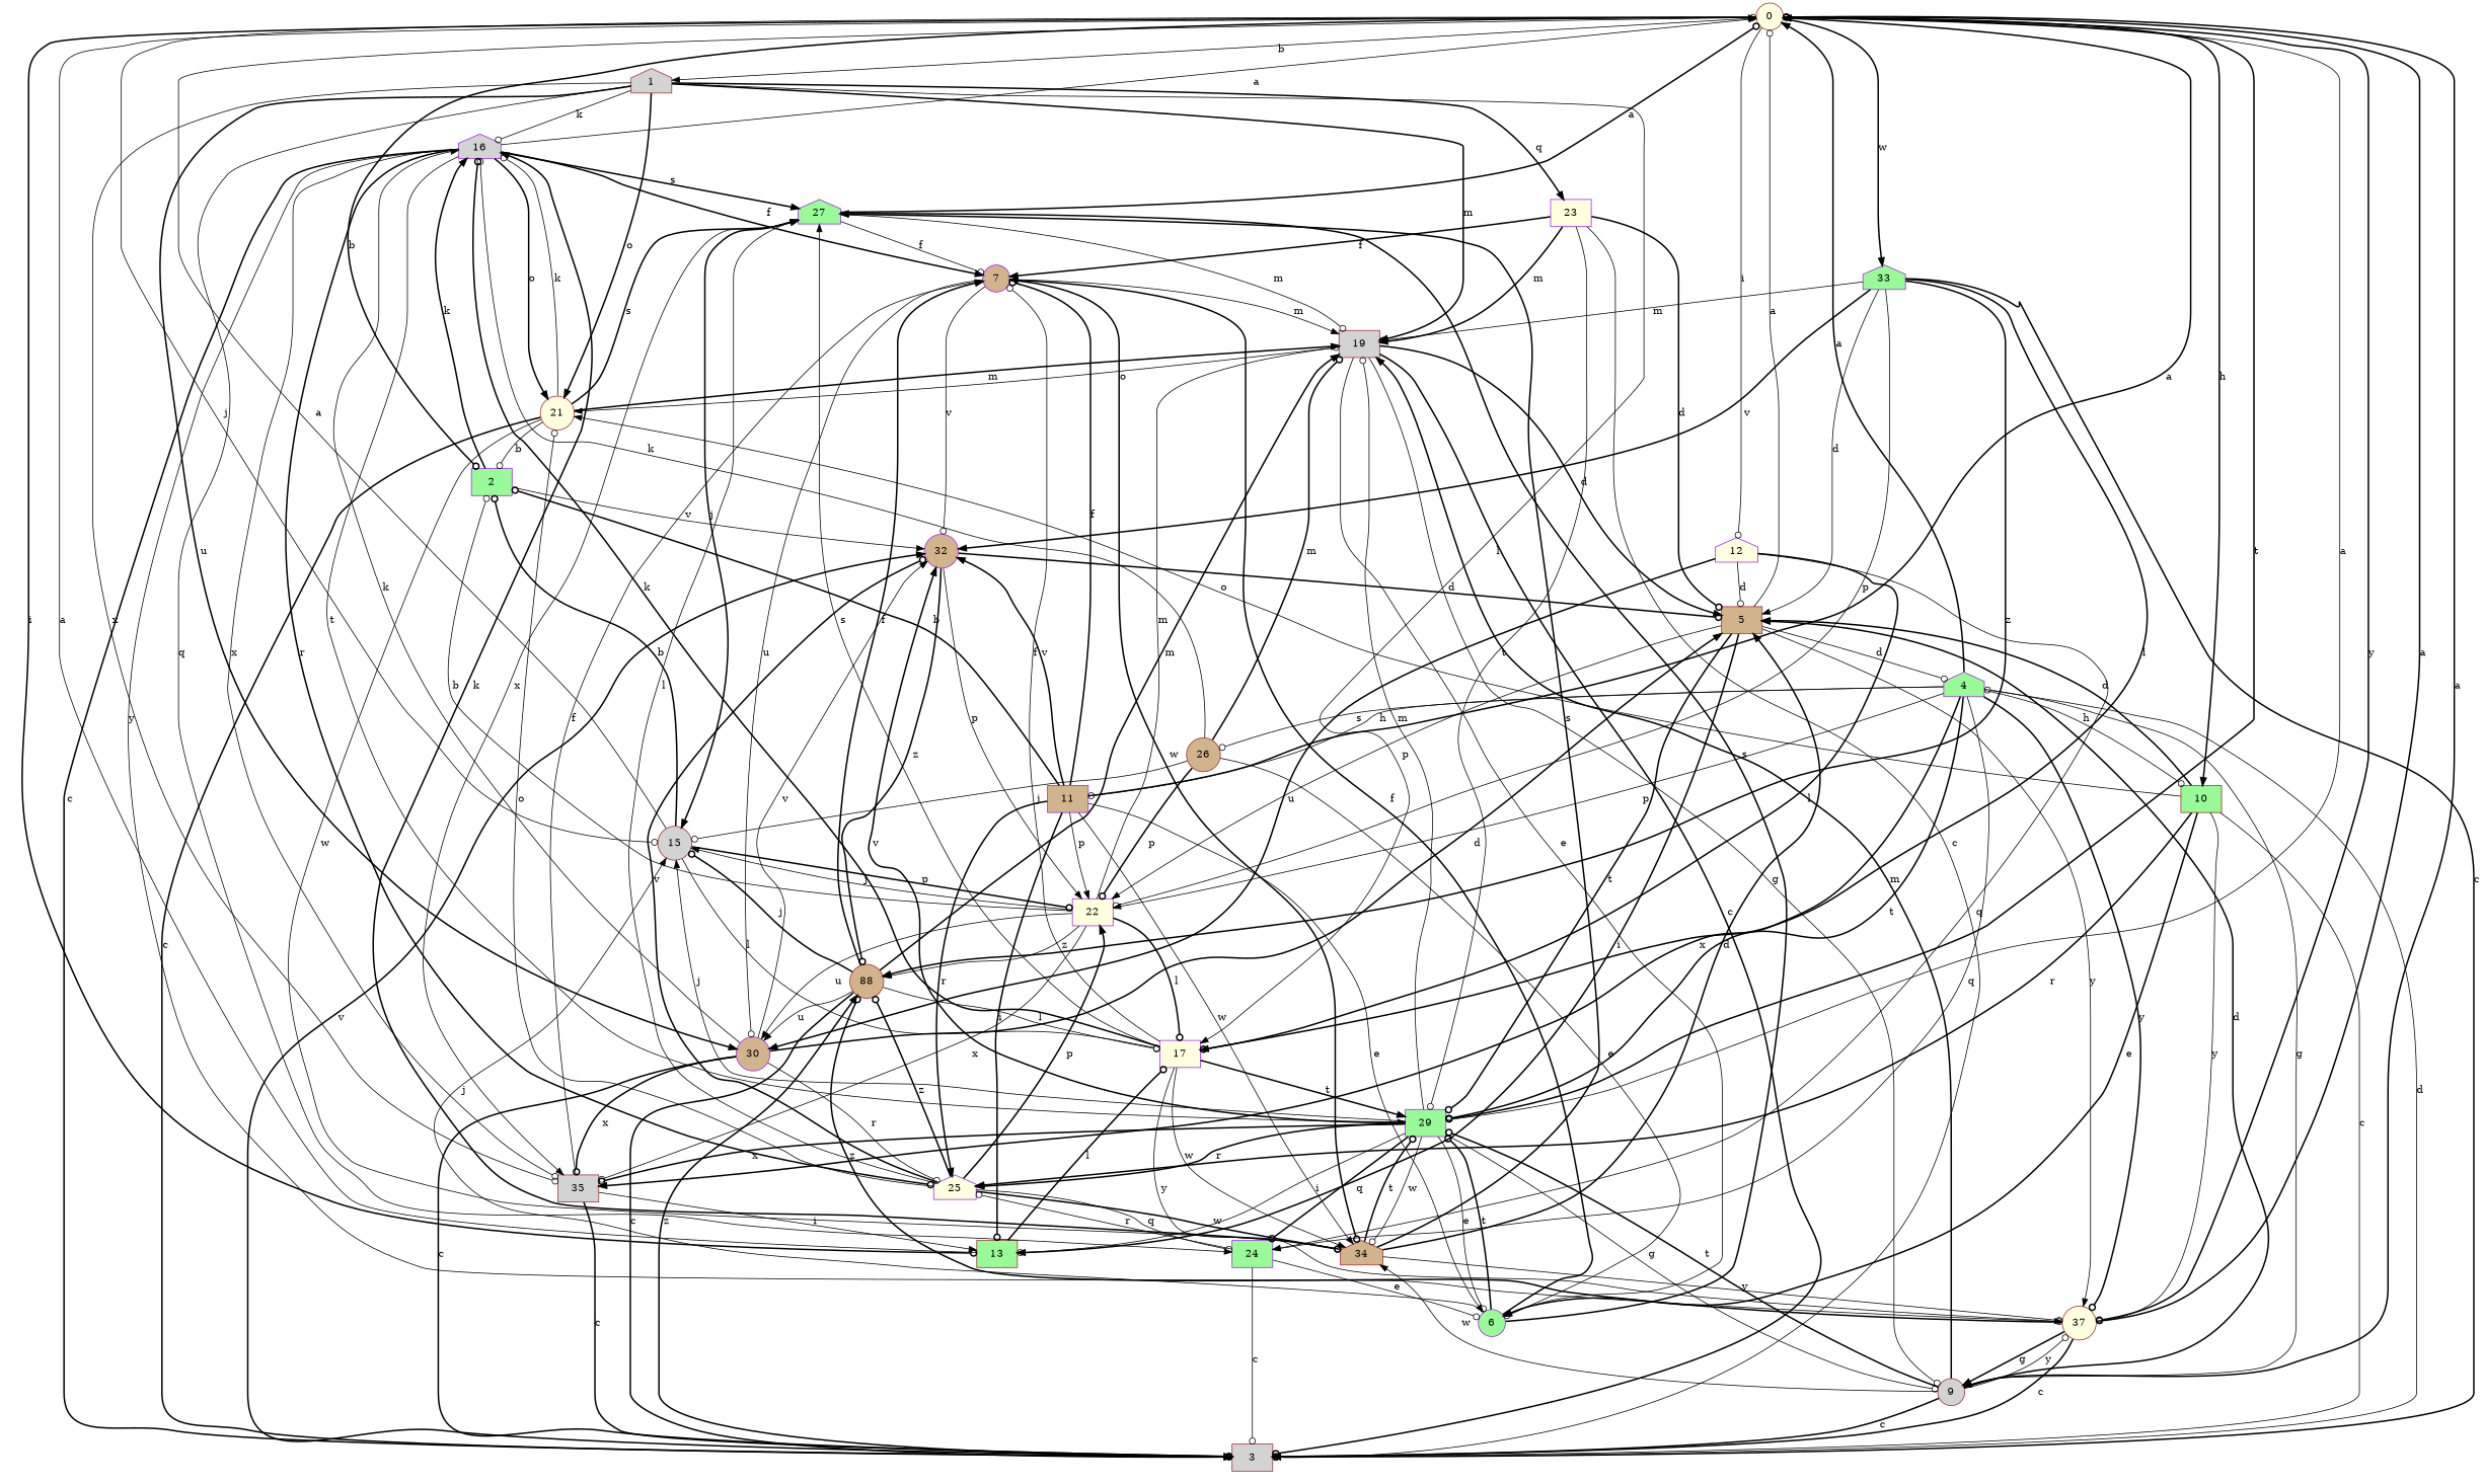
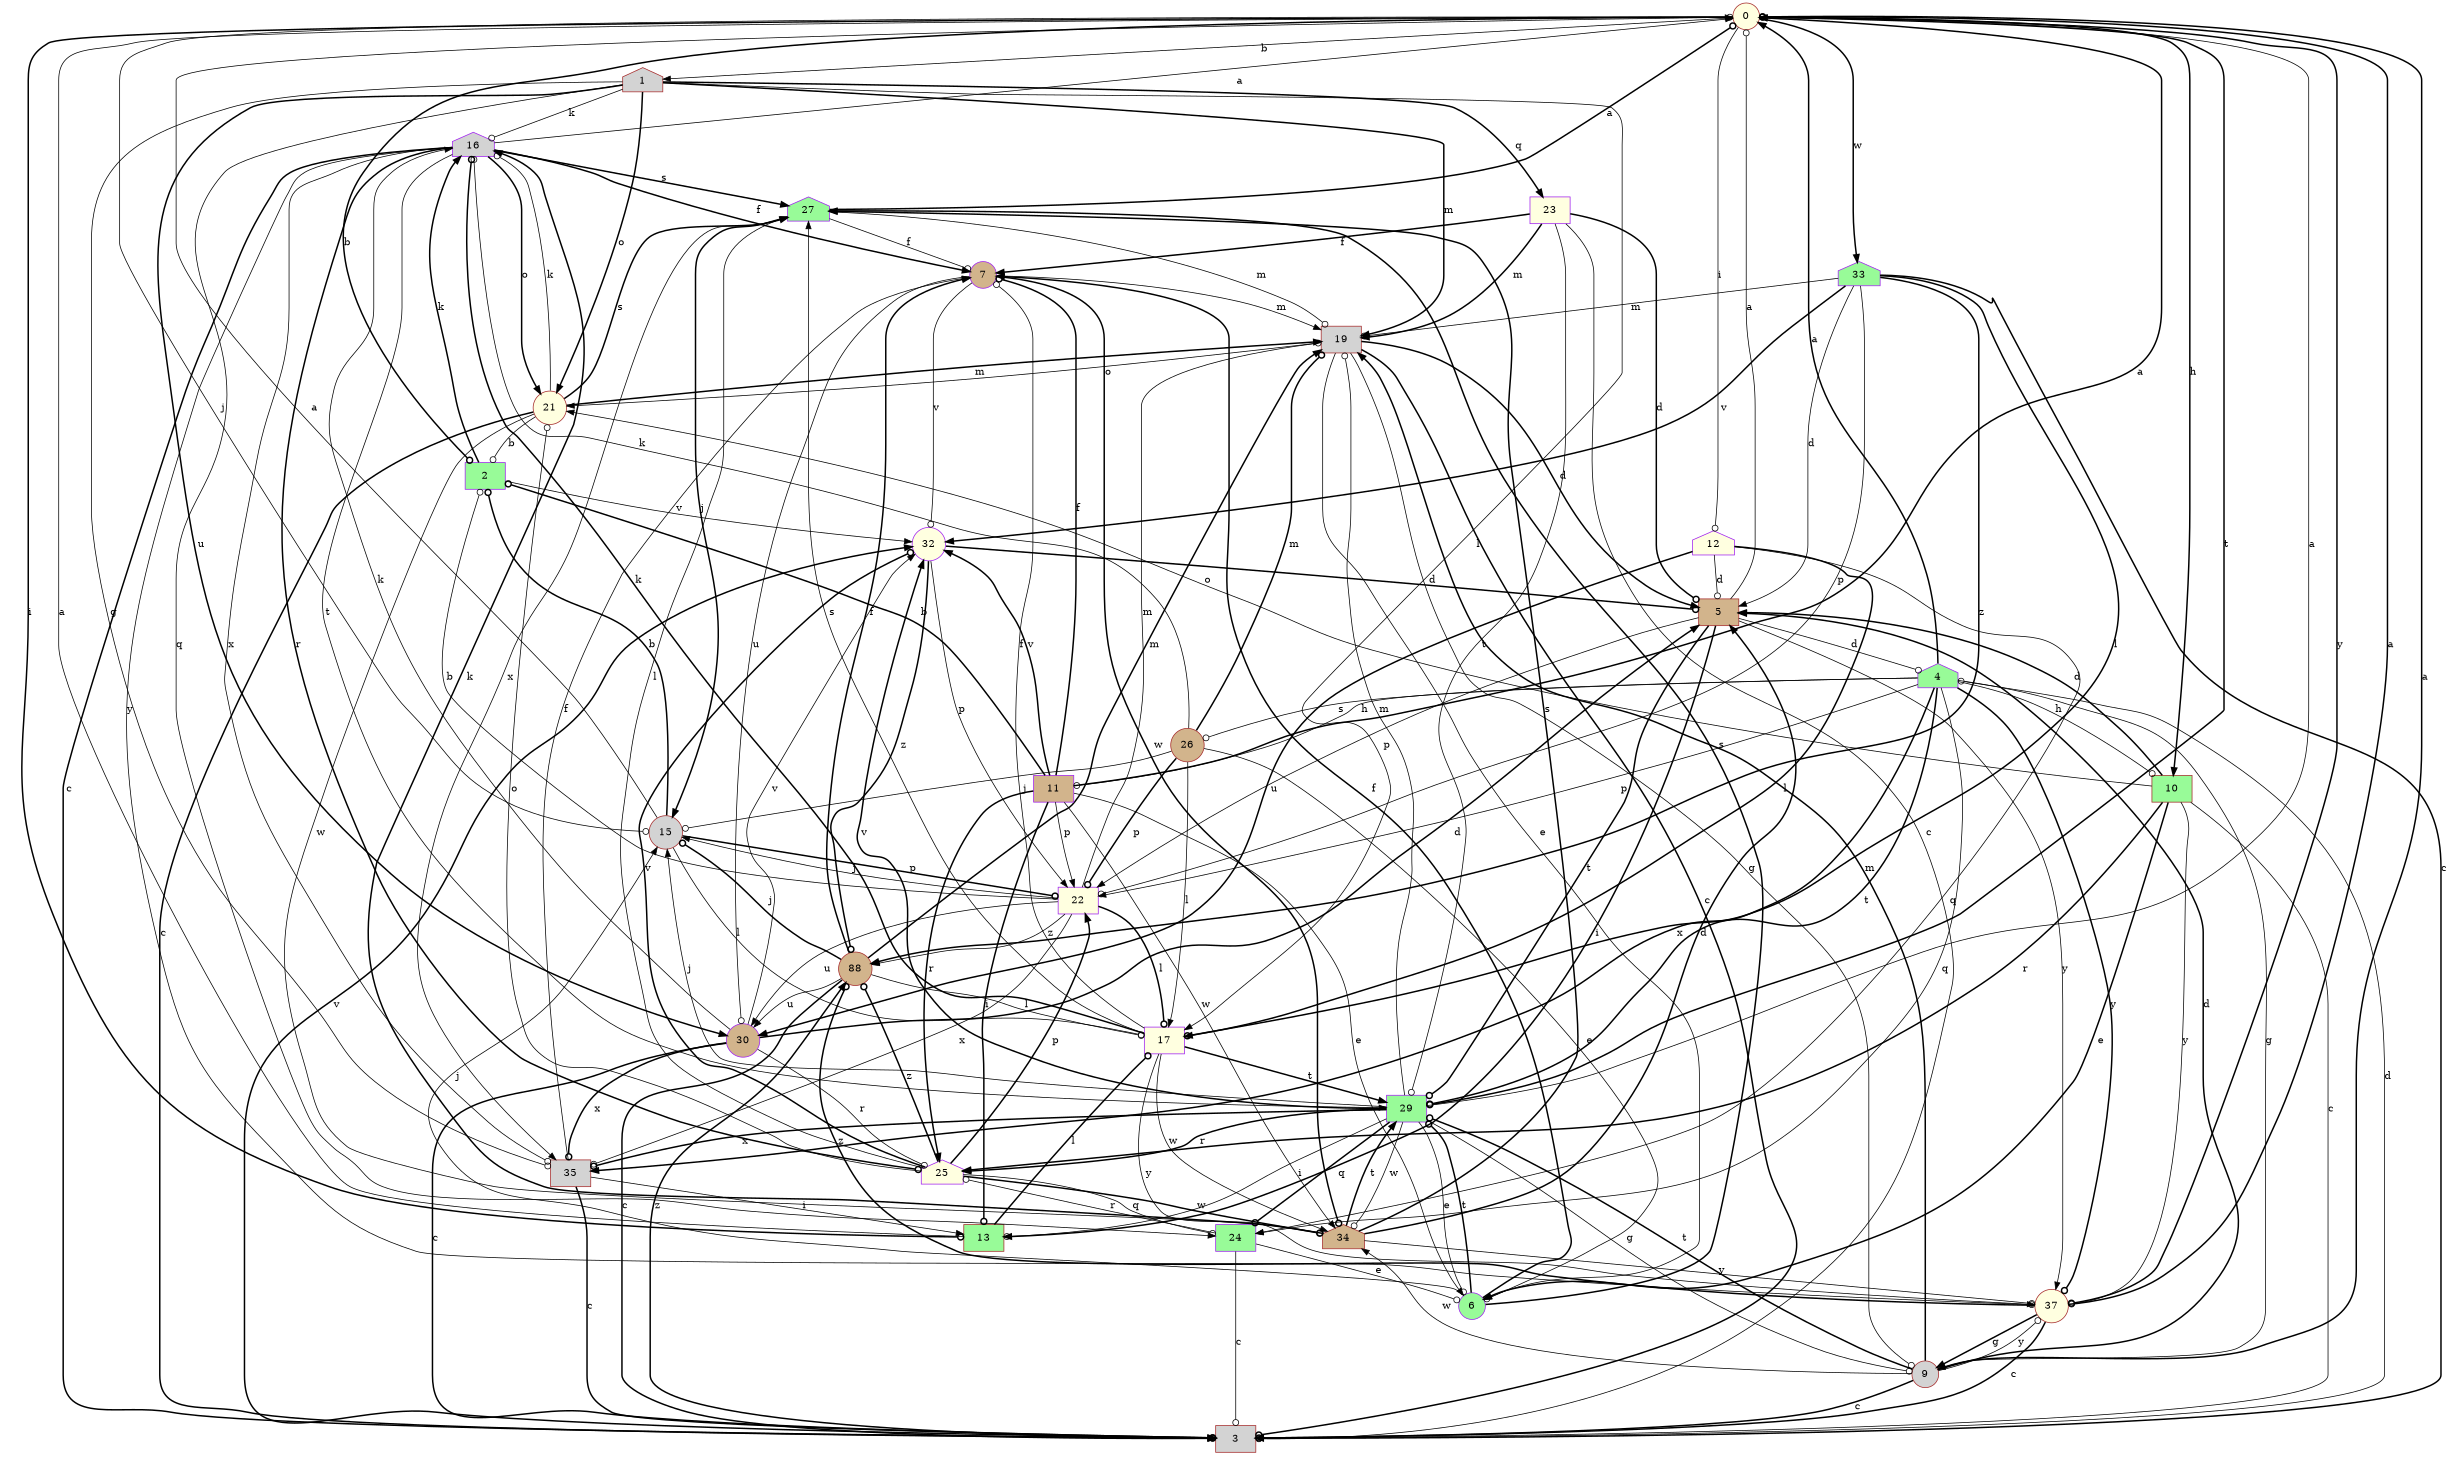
  strict digraph {
    node [color=purple fillcolor=lightyellow shape=box style=filled]
    edge [arrowhead=normal style=bold]
    0 [color=brown shape=circle]
    1 [color=brown fillcolor=lightgrey shape=house]
    2 [fillcolor=palegreen]
    10 [color=brown fillcolor=palegreen]
    12 [shape=house]
    13 [color=brown fillcolor=palegreen]
    15 [color=brown fillcolor=lightgrey shape=circle]
    29 [fillcolor=palegreen]
    33 [fillcolor=palegreen shape=house]
    37 [color=brown shape=circle]
    16 [fillcolor=lightgrey shape=house]
    17
    19 [color=brown fillcolor=lightgrey]
    21 [color=brown shape=circle]
    23
    24 [fillcolor=palegreen]
    30 [fillcolor=tan shape=circle]
    35 [color=brown fillcolor=lightgrey]
-   32 [fillcolor=tan shape=circle]
+   32 [shape=circle]
    3 [color=brown fillcolor=lightgrey]
    5 [color=brown fillcolor=tan]
    6 [fillcolor=palegreen shape=circle]
    25 [shape=house]
    22
    9 [color=brown fillcolor=lightgrey shape=circle]
    34 [color=brown fillcolor=tan shape=house]
    n27 [color=brown fillcolor=tan label=88 shape=circle]
    7 [fillcolor=tan shape=circle]
    27 [fillcolor=palegreen shape=house]
    4 [fillcolor=palegreen shape=house]
    11 [fillcolor=tan]
    26 [color=brown fillcolor=tan shape=circle]
    0 -> 1 [label=b style=solid]
    0 -> 2 [arrowhead=odot label=b]
    0 -> 10 [label=h]
    0 -> 12 [arrowhead=odot label=i style=solid]
    0 -> 13 [arrowhead=odot label=i]
    0 -> 15 [arrowhead=odot label=j style=solid]
    0 -> 29 [arrowhead=odot label=t]
    0 -> 33 [label=w]
    0 -> 37 [arrowhead=odot label=y]
    1 -> 16 [arrowhead=odot label=k style=solid]
    1 -> 17 [label=l style=solid]
    1 -> 19 [label=m]
    1 -> 21 [label=o]
    1 -> 23 [label=q]
    1 -> 24 [label=q style=solid]
    1 -> 30 [label=u]
-   1 -> 35 [arrowhead=odot label=x style=solid]
+   1 -> 35 [arrowhead=odot label=g style=solid]
    2 -> 16 [label=k]
    2 -> 32 [label=v style=solid]
    10 -> 37 [arrowhead=odot label=y style=solid]
    10 -> 21 [label=o style=solid]
    10 -> 3 [label=c style=solid]
    10 -> 5 [label=d]
    10 -> 6 [label=e]
    10 -> 25 [label=r]
    12 -> 17 [label=l]
    12 -> 24 [label=q style=solid]
    12 -> 30 [label=u]
    12 -> 5 [arrowhead=odot label=d style=solid]
    13 -> 0 [arrowhead=odot label=a style=solid]
    13 -> 17 [arrowhead=odot label=l]
    15 -> 0 [label=a style=solid]
    15 -> 2 [arrowhead=odot label=b]
    15 -> 17 [arrowhead=odot label=l style=solid]
    15 -> 22 [arrowhead=odot label=p]
    29 -> 0 [label=a style=solid]
    29 -> 13 [arrowhead=odot label=i style=solid]
    29 -> 15 [label=j style=solid]
    29 -> 19 [arrowhead=odot label=m style=solid]
    29 -> 24 [arrowhead=odot label=q]
    29 -> 35 [arrowhead=odot label=x]
    29 -> 32 [label=v]
    29 -> 6 [arrowhead=odot label=e style=solid]
    29 -> 25 [label=r]
    29 -> 9 [arrowhead=odot label=g style=solid]
    29 -> 34 [arrowhead=odot label=w style=solid]
    33 -> 17 [arrowhead=odot label=l]
    33 -> 19 [arrowhead=odot label=m style=solid]
    33 -> 32 [label=v]
    33 -> 3 [label=c]
    33 -> 5 [label=d style=solid]
    33 -> 22 [arrowhead=odot label=p style=solid]
    33 -> n27 [label=z]
    37 -> 0 [arrowhead=odot label=a]
    37 -> 3 [label=c]
    37 -> 9 [label=g]
    37 -> n27 [arrowhead=odot label=z]
    16 -> 0 [label=a style=solid]
    16 -> 29 [label=t style=solid]
    16 -> 37 [arrowhead=odot label=y style=solid]
    16 -> 21 [label=o]
    16 -> 35 [arrowhead=odot label=x style=solid]
    16 -> 3 [arrowhead=odot label=c]
    16 -> 25 [arrowhead=odot label=r]
    16 -> 7 [label=f]
    16 -> 27 [label=s]
    17 -> 29 [label=t]
    17 -> 37 [label=y style=solid]
    17 -> 16 [arrowhead=odot label=k]
    17 -> 34 [label=w style=solid]
    17 -> 7 [arrowhead=odot label=f style=solid]
    17 -> 27 [label=s style=solid]
    19 -> 21 [label=o style=solid]
    19 -> 3 [arrowhead=odot label=c]
    19 -> 5 [label=d]
    19 -> 6 [label=e style=solid]
    19 -> 9 [arrowhead=odot label=g style=solid]
    21 -> 2 [arrowhead=odot label=b style=solid]
    21 -> 16 [arrowhead=odot label=k style=solid]
    21 -> 19 [label=m]
    21 -> 3 [label=c]
    21 -> 34 [arrowhead=odot label=w style=solid]
    21 -> 27 [label=s]
    23 -> 29 [arrowhead=odot label=t style=solid]
    23 -> 19 [label=m]
    23 -> 3 [arrowhead=odot label=c style=solid]
    23 -> 5 [arrowhead=odot label=d]
    23 -> 7 [label=f]
    24 -> 3 [arrowhead=odot label=c style=solid]
    24 -> 6 [arrowhead=odot label=e style=solid]
    24 -> 25 [arrowhead=odot label=r style=solid]
    30 -> 16 [label=k style=solid]
    30 -> 35 [arrowhead=odot label=x]
    30 -> 32 [label=v style=solid]
    30 -> 3 [label=c]
    30 -> 5 [label=d]
    30 -> 25 [arrowhead=odot label=r style=solid]
    35 -> 13 [label=i style=solid]
    35 -> 3 [arrowhead=odot label=c]
    35 -> 7 [label=f style=solid]
    32 -> 5 [arrowhead=odot label=d]
    32 -> 22 [label=p style=solid]
    32 -> n27 [arrowhead=odot label=z]
    3 -> 32 [label=v]
    3 -> n27 [label=z]
    3 -> 4 [arrowhead=odot label=d style=solid]
    5 -> 0 [arrowhead=odot label=a style=solid]
    5 -> 13 [label=i]
    5 -> 29 [arrowhead=odot label=t]
    5 -> 37 [label=y style=solid]
    5 -> 22 [label=p style=solid]
    5 -> 4 [arrowhead=odot label=d style=solid]
    6 -> 15 [label=j style=solid]
    6 -> 29 [arrowhead=odot label=t]
    6 -> 7 [label=f]
    6 -> 27 [label=s]
    25 -> 21 [arrowhead=odot label=o style=solid]
    25 -> 24 [arrowhead=odot label=q style=solid]
    25 -> 32 [arrowhead=odot label=v]
    25 -> 22 [label=p]
    25 -> 34 [arrowhead=odot label=w]
    25 -> n27 [arrowhead=odot label=z]
    25 -> 27 [label=l style=solid]
    22 -> 2 [arrowhead=odot label=b style=solid]
    22 -> 15 [label=j style=solid]
    22 -> 17 [arrowhead=odot label=l]
    22 -> 19 [arrowhead=odot label=m style=solid]
    22 -> 30 [label=u style=solid]
    22 -> 35 [arrowhead=odot label=x style=solid]
    22 -> n27 [label=z style=solid]
    9 -> 0 [arrowhead=odot label=a]
    9 -> 29 [arrowhead=odot label=t]
    9 -> 37 [arrowhead=odot label=y style=solid]
    9 -> 19 [label=m]
    9 -> 3 [arrowhead=odot label=c]
    9 -> 5 [label=d]
    9 -> 34 [label=w style=solid]
-   34 -> 29 [arrowhead=odot label=t]
+   34 -> 29 [label=t]
    34 -> 37 [arrowhead=odot label=y style=solid]
    34 -> 16 [label=k]
    34 -> 5 [label=d]
    34 -> 27 [label=s]
    n27 -> 15 [arrowhead=odot label=j]
    n27 -> 17 [arrowhead=odot label=l style=solid]
    n27 -> 19 [label=m]
    n27 -> 30 [label=u style=solid]
    n27 -> 3 [label=c]
    n27 -> 7 [label=f]
    7 -> 19 [label=m style=solid]
    7 -> 30 [arrowhead=odot label=u style=solid]
    7 -> 32 [arrowhead=odot label=v style=solid]
    7 -> 34 [arrowhead=odot label=w]
    27 -> 0 [arrowhead=odot label=a]
    27 -> 15 [label=j]
    27 -> 19 [arrowhead=odot label=m style=solid]
    27 -> 35 [label=x style=solid]
    27 -> 7 [arrowhead=odot label=f style=solid]
    4 -> 0 [label=a]
    4 -> 10 [arrowhead=odot label=h style=solid]
    4 -> 29 [arrowhead=odot label=t]
    4 -> 37 [arrowhead=odot label=y]
    4 -> 24 [label=q style=solid]
    4 -> 35 [label=x]
    4 -> 22 [label=p style=solid]
    4 -> 9 [label=g style=solid]
    4 -> 11 [arrowhead=odot label=h style=solid]
    4 -> 26 [arrowhead=odot label=s style=solid]
    11 -> 0 [label=a]
    11 -> 2 [arrowhead=odot label=b]
    11 -> 13 [arrowhead=odot label=i]
    11 -> 32 [label=v]
    11 -> 6 [label=e style=solid]
    11 -> 25 [label=r]
    11 -> 22 [label=p style=solid]
    11 -> 34 [label=w style=solid]
    11 -> 7 [arrowhead=odot label=f]
    26 -> 15 [arrowhead=odot label=j style=solid]
    26 -> 16 [arrowhead=odot label=k style=solid]
+   26 -> 17 [label=l style=solid]
    26 -> 19 [arrowhead=odot label=m]
    26 -> 6 [arrowhead=odot label=e style=solid]
    26 -> 22 [arrowhead=odot label=p]
  }
